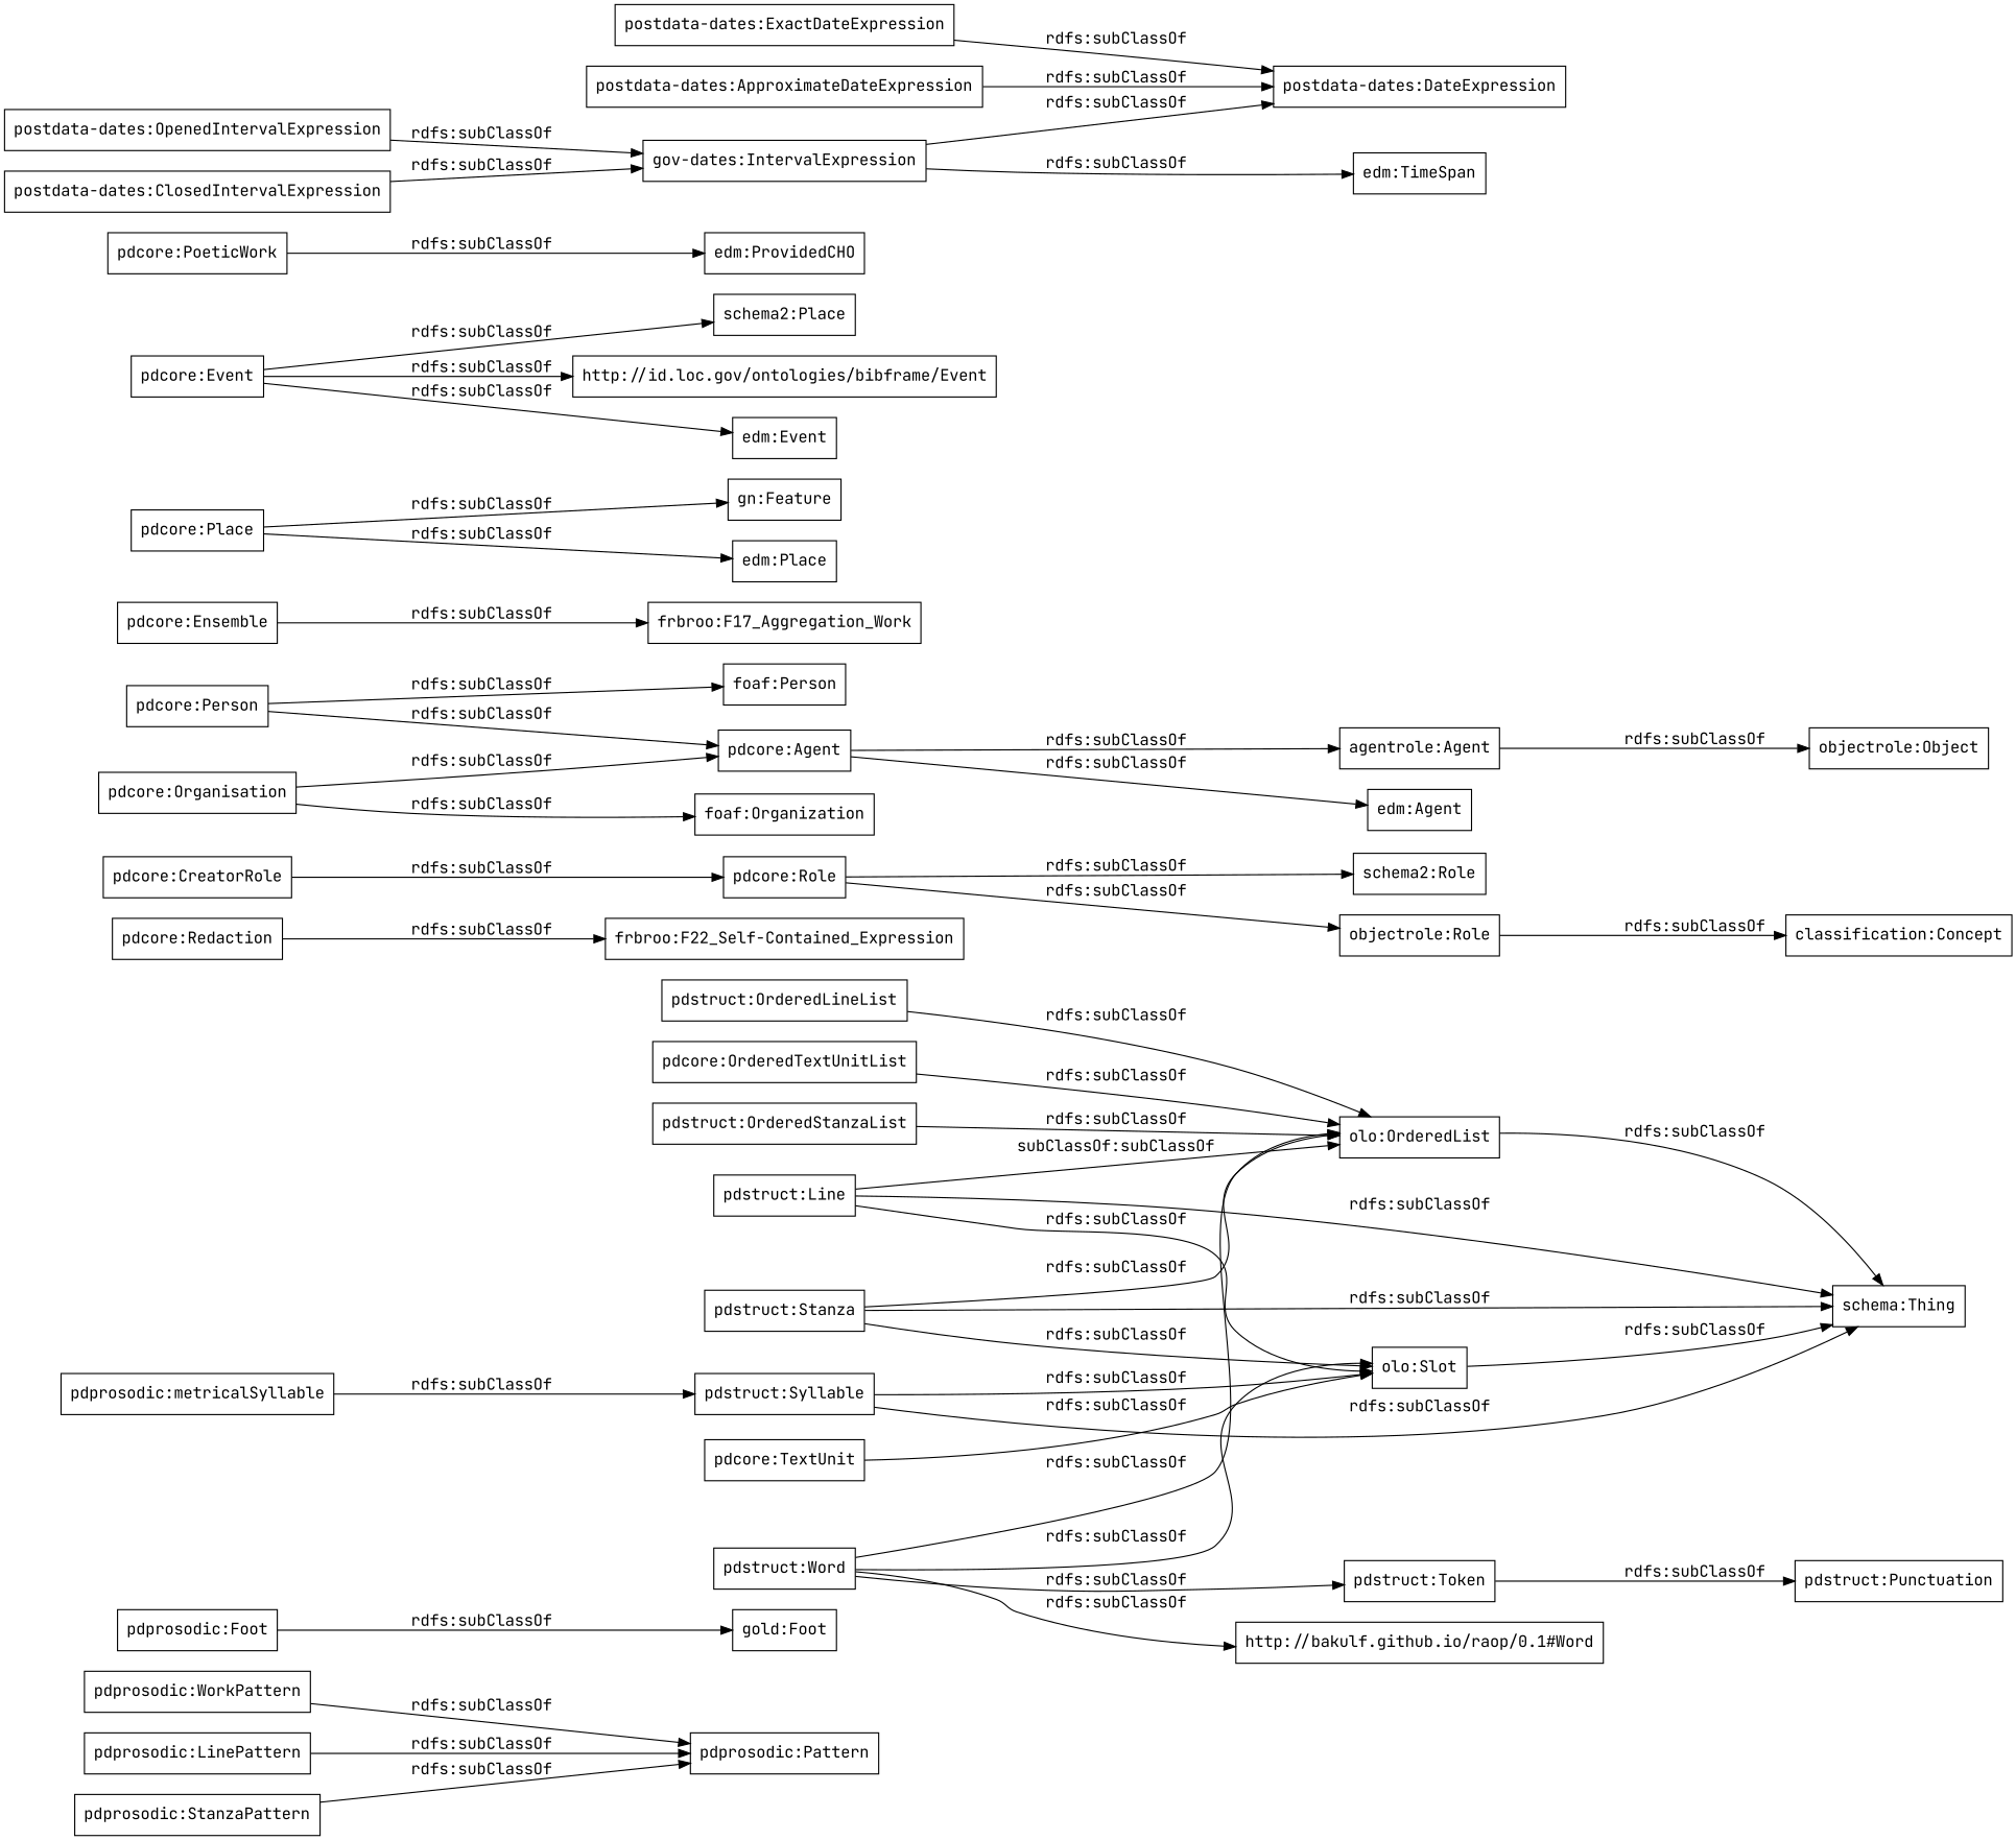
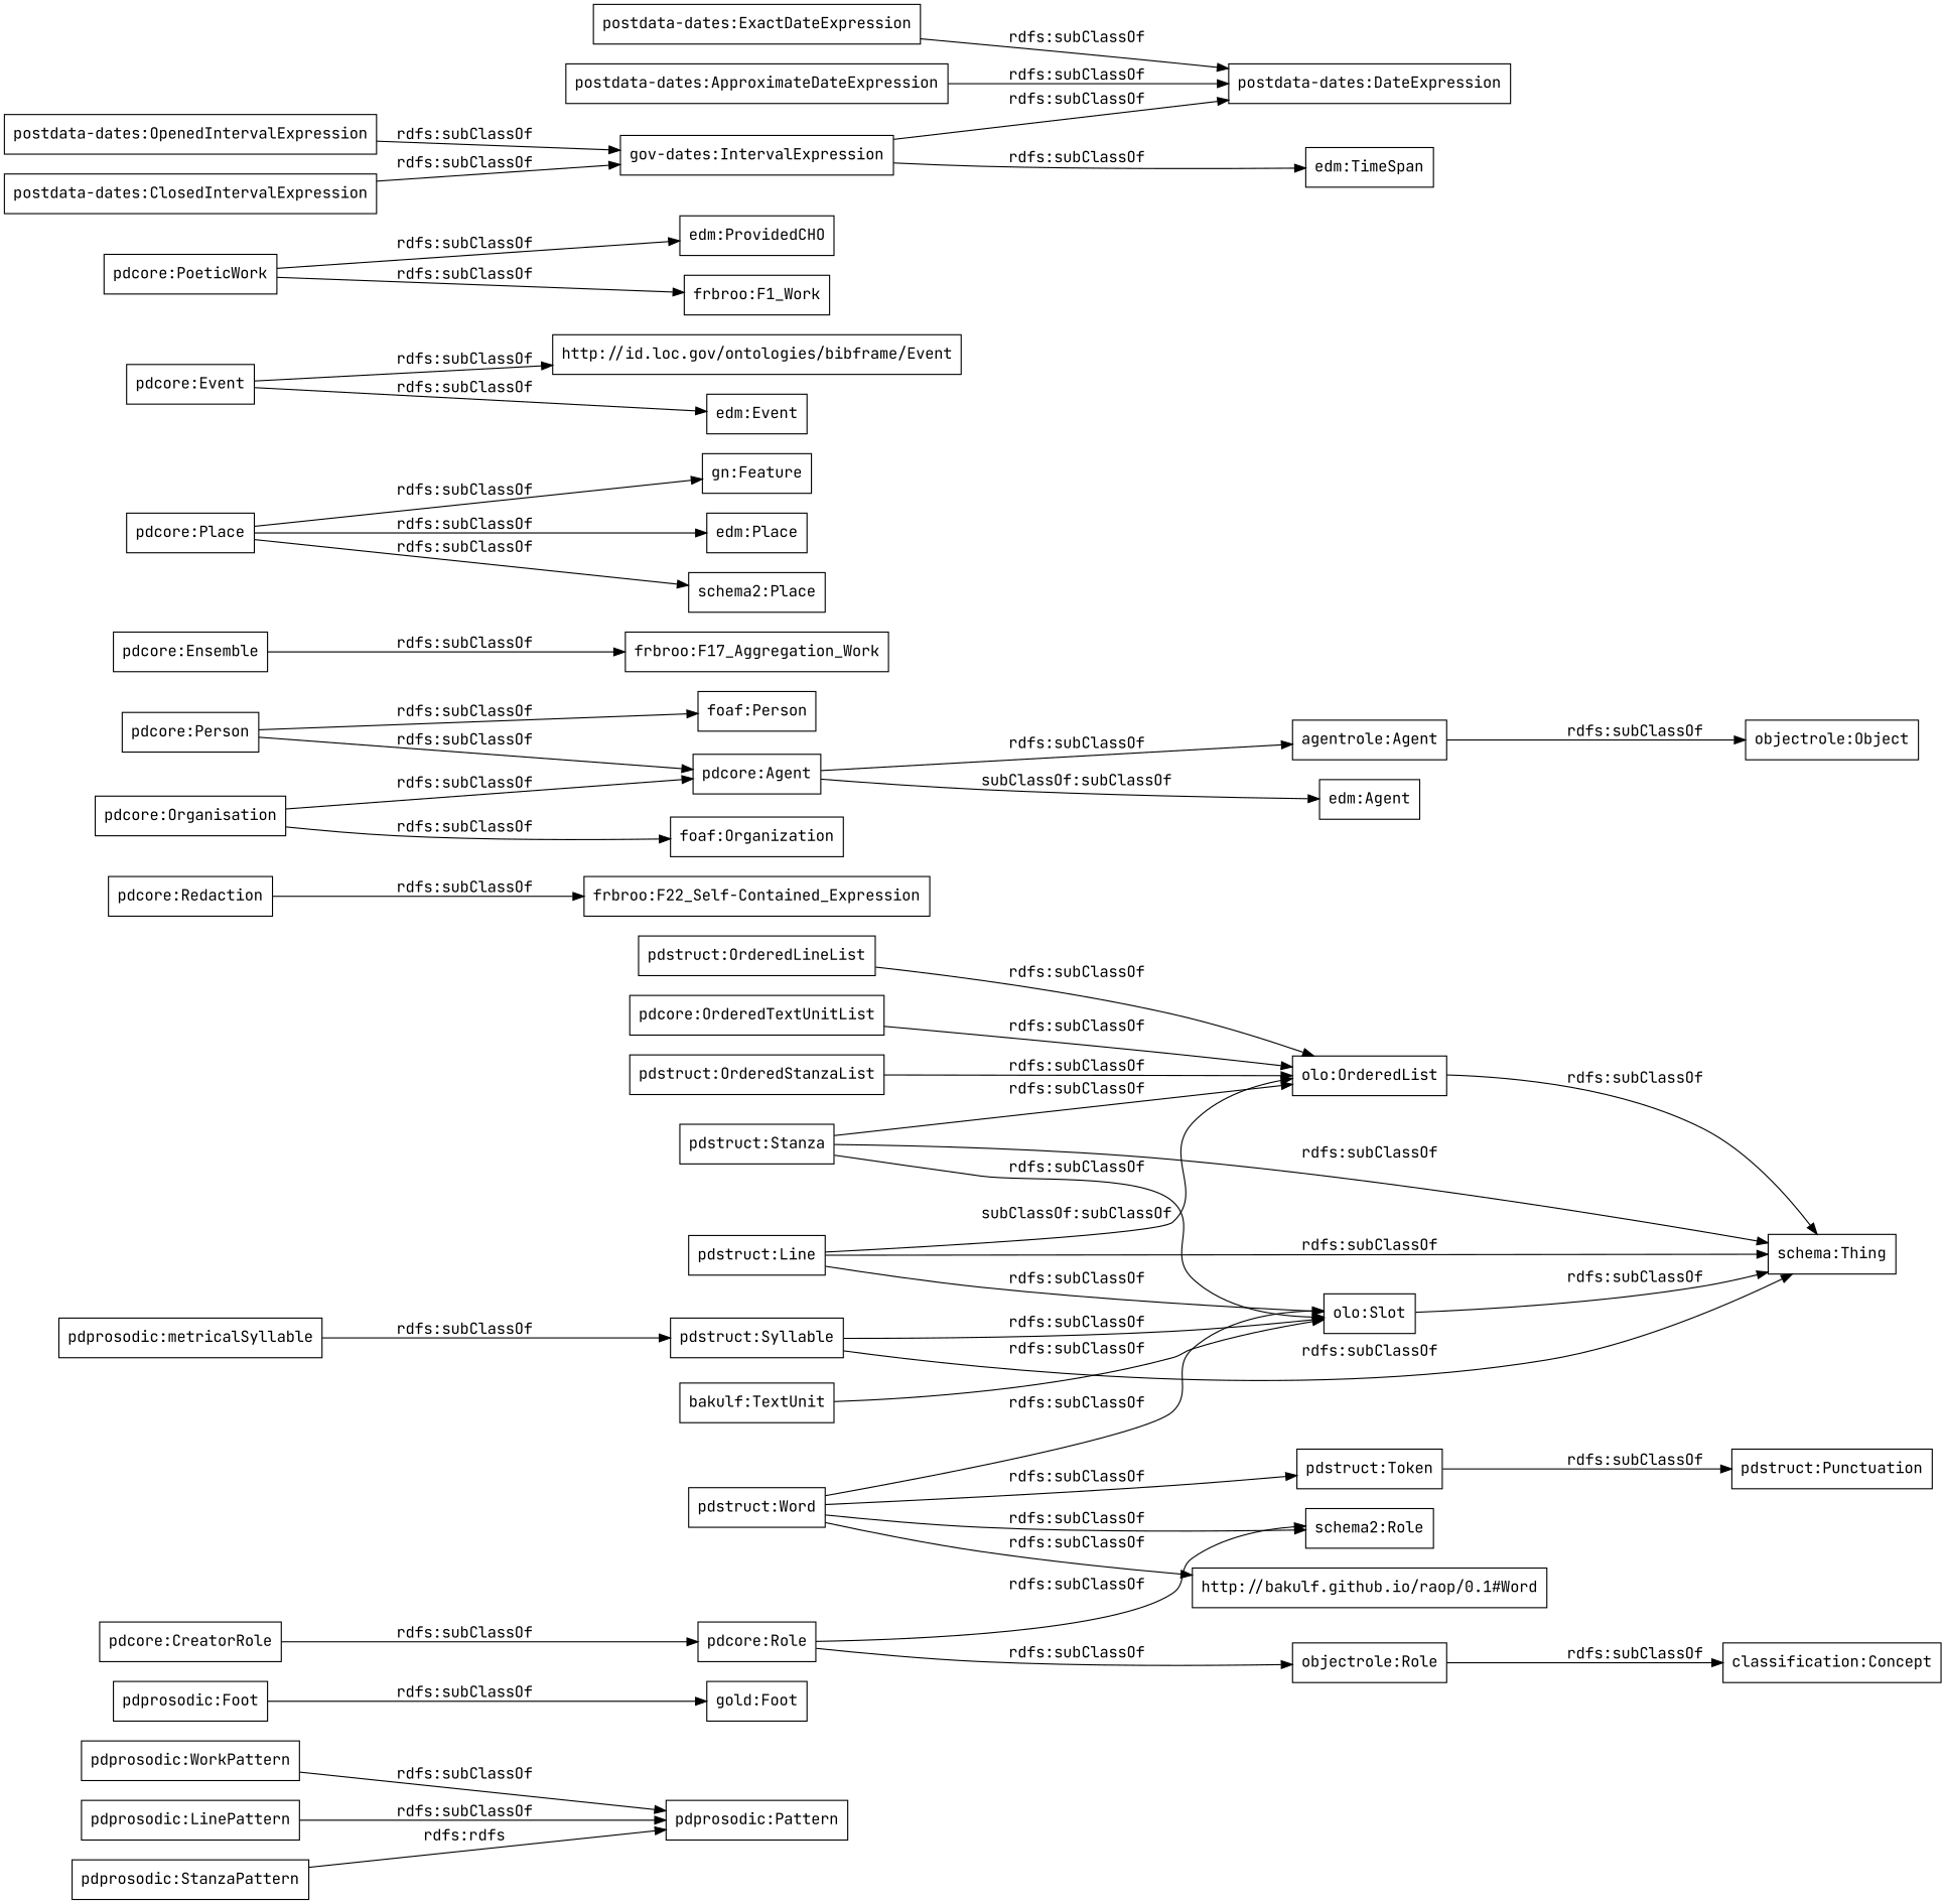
  digraph {
    fontname="JetBrains Mono"
    rankdir=LR
    node [color=black fontname="JetBrains Mono" shape=rectangle]
    edge [fontname="JetBrains Mono"]
    "pdprosodic:WorkPattern"
    "pdprosodic:Pattern"
    "pdprosodic:Foot"
    "gold:Foot"
    "pdprosodic:LinePattern"
    "pdprosodic:metricalSyllable"
    "pdstruct:Syllable"
    "olo:Slot"
    n9 [label="schema:Thing"]
    "pdprosodic:StanzaPattern"
    "pdstruct:Line"
    "olo:OrderedList"
    "pdstruct:Token"
    "pdstruct:Punctuation"
    "pdstruct:OrderedStanzaList"
    "pdstruct:Stanza"
    "pdstruct:Word"
    "http://bakulf.github.io/raop/0.1#Word"
    "pdcore:Redaction"
    "frbroo:F22_Self-Contained_Expression"
    "pdstruct:OrderedLineList"
    "pdcore:Role"
    "schema2:Role"
    "objectrole:Role"
    "classification:Concept"
    "pdcore:OrderedTextUnitList"
    "agentrole:Agent"
    "objectrole:Object"
    "pdcore:Agent"
    "edm:Agent"
    "pdcore:CreatorRole"
    "pdcore:Person"
    "foaf:Person"
    "pdcore:Organisation"
    "foaf:Organization"
    "pdcore:Ensemble"
    "frbroo:F17_Aggregation_Work"
-   "pdcore:TextUnit"
+   "pdcore:TextUnit" [label="bakulf:TextUnit"]
    "pdcore:Place"
    "gn:Feature"
    "edm:Place"
    "schema2:Place"
    "pdcore:Event"
    "http://id.loc.gov/ontologies/bibframe/Event"
    "edm:Event"
    "pdcore:PoeticWork"
    "edm:ProvidedCHO"
+   "frbroo:F1_Work"
    n49 [label="gov-dates:IntervalExpression"]
    "postdata-dates:OpenedIntervalExpression"
    "edm:TimeSpan"
    "postdata-dates:DateExpression"
    "postdata-dates:ClosedIntervalExpression"
    "postdata-dates:ExactDateExpression"
    "postdata-dates:ApproximateDateExpression"
    "pdprosodic:WorkPattern" -> "pdprosodic:Pattern" [label="rdfs:subClassOf"]
    "pdprosodic:Foot" -> "gold:Foot" [label="rdfs:subClassOf"]
    "pdprosodic:LinePattern" -> "pdprosodic:Pattern" [label="rdfs:subClassOf"]
    "pdprosodic:metricalSyllable" -> "pdstruct:Syllable" [label="rdfs:subClassOf"]
    "pdstruct:Syllable" -> "olo:Slot" [label="rdfs:subClassOf"]
    "pdstruct:Syllable" -> n9 [label="rdfs:subClassOf"]
    "olo:Slot" -> n9 [label="rdfs:subClassOf"]
-   "pdprosodic:StanzaPattern" -> "pdprosodic:Pattern" [label="rdfs:subClassOf"]
+   "pdprosodic:StanzaPattern" -> "pdprosodic:Pattern" [label="rdfs:rdfs"]
    "pdstruct:Line" -> "olo:Slot" [label="rdfs:subClassOf"]
    "pdstruct:Line" -> n9 [label="rdfs:subClassOf"]
    "pdstruct:Line" -> "olo:OrderedList" [label="subClassOf:subClassOf"]
    "olo:OrderedList" -> n9 [label="rdfs:subClassOf"]
    "pdstruct:Token" -> "pdstruct:Punctuation" [label="rdfs:subClassOf"]
    "pdstruct:OrderedStanzaList" -> "olo:OrderedList" [label="rdfs:subClassOf"]
    "pdstruct:Stanza" -> "olo:Slot" [label="rdfs:subClassOf"]
    "pdstruct:Stanza" -> n9 [label="rdfs:subClassOf"]
    "pdstruct:Stanza" -> "olo:OrderedList" [label="rdfs:subClassOf"]
    "pdstruct:Word" -> "olo:Slot" [label="rdfs:subClassOf"]
-   "pdstruct:Word" -> "olo:OrderedList" [label="rdfs:subClassOf"]
+   "pdstruct:Word" -> "schema2:Role" [label="rdfs:subClassOf"]
    "pdstruct:Word" -> "pdstruct:Token" [label="rdfs:subClassOf"]
    "pdstruct:Word" -> "http://bakulf.github.io/raop/0.1#Word" [label="rdfs:subClassOf"]
    "pdcore:Redaction" -> "frbroo:F22_Self-Contained_Expression" [label="rdfs:subClassOf"]
    "pdstruct:OrderedLineList" -> "olo:OrderedList" [label="rdfs:subClassOf"]
    "pdcore:Role" -> "schema2:Role" [label="rdfs:subClassOf"]
    "pdcore:Role" -> "objectrole:Role" [label="rdfs:subClassOf"]
    "objectrole:Role" -> "classification:Concept" [label="rdfs:subClassOf"]
    "pdcore:OrderedTextUnitList" -> "olo:OrderedList" [label="rdfs:subClassOf"]
    "agentrole:Agent" -> "objectrole:Object" [label="rdfs:subClassOf"]
    "pdcore:Agent" -> "agentrole:Agent" [label="rdfs:subClassOf"]
-   "pdcore:Agent" -> "edm:Agent" [label="rdfs:subClassOf"]
+   "pdcore:Agent" -> "edm:Agent" [label="subClassOf:subClassOf"]
    "pdcore:CreatorRole" -> "pdcore:Role" [label="rdfs:subClassOf"]
    "pdcore:Person" -> "pdcore:Agent" [label="rdfs:subClassOf"]
    "pdcore:Person" -> "foaf:Person" [label="rdfs:subClassOf"]
    "pdcore:Organisation" -> "pdcore:Agent" [label="rdfs:subClassOf"]
    "pdcore:Organisation" -> "foaf:Organization" [label="rdfs:subClassOf"]
    "pdcore:Ensemble" -> "frbroo:F17_Aggregation_Work" [label="rdfs:subClassOf"]
    "pdcore:TextUnit" -> "olo:Slot" [label="rdfs:subClassOf"]
    "pdcore:Place" -> "gn:Feature" [label="rdfs:subClassOf"]
    "pdcore:Place" -> "edm:Place" [label="rdfs:subClassOf"]
-   "pdcore:Event" -> "schema2:Place" [label="rdfs:subClassOf"]
+   "pdcore:Place" -> "schema2:Place" [label="rdfs:subClassOf"]
    "pdcore:Event" -> "http://id.loc.gov/ontologies/bibframe/Event" [label="rdfs:subClassOf"]
    "pdcore:Event" -> "edm:Event" [label="rdfs:subClassOf"]
    "pdcore:PoeticWork" -> "edm:ProvidedCHO" [label="rdfs:subClassOf"]
+   "pdcore:PoeticWork" -> "frbroo:F1_Work" [label="rdfs:subClassOf"]
    n49 -> "edm:TimeSpan" [label="rdfs:subClassOf"]
    n49 -> "postdata-dates:DateExpression" [label="rdfs:subClassOf"]
    "postdata-dates:OpenedIntervalExpression" -> n49 [label="rdfs:subClassOf"]
    "postdata-dates:ClosedIntervalExpression" -> n49 [label="rdfs:subClassOf"]
    "postdata-dates:ExactDateExpression" -> "postdata-dates:DateExpression" [label="rdfs:subClassOf"]
    "postdata-dates:ApproximateDateExpression" -> "postdata-dates:DateExpression" [label="rdfs:subClassOf"]
  }
